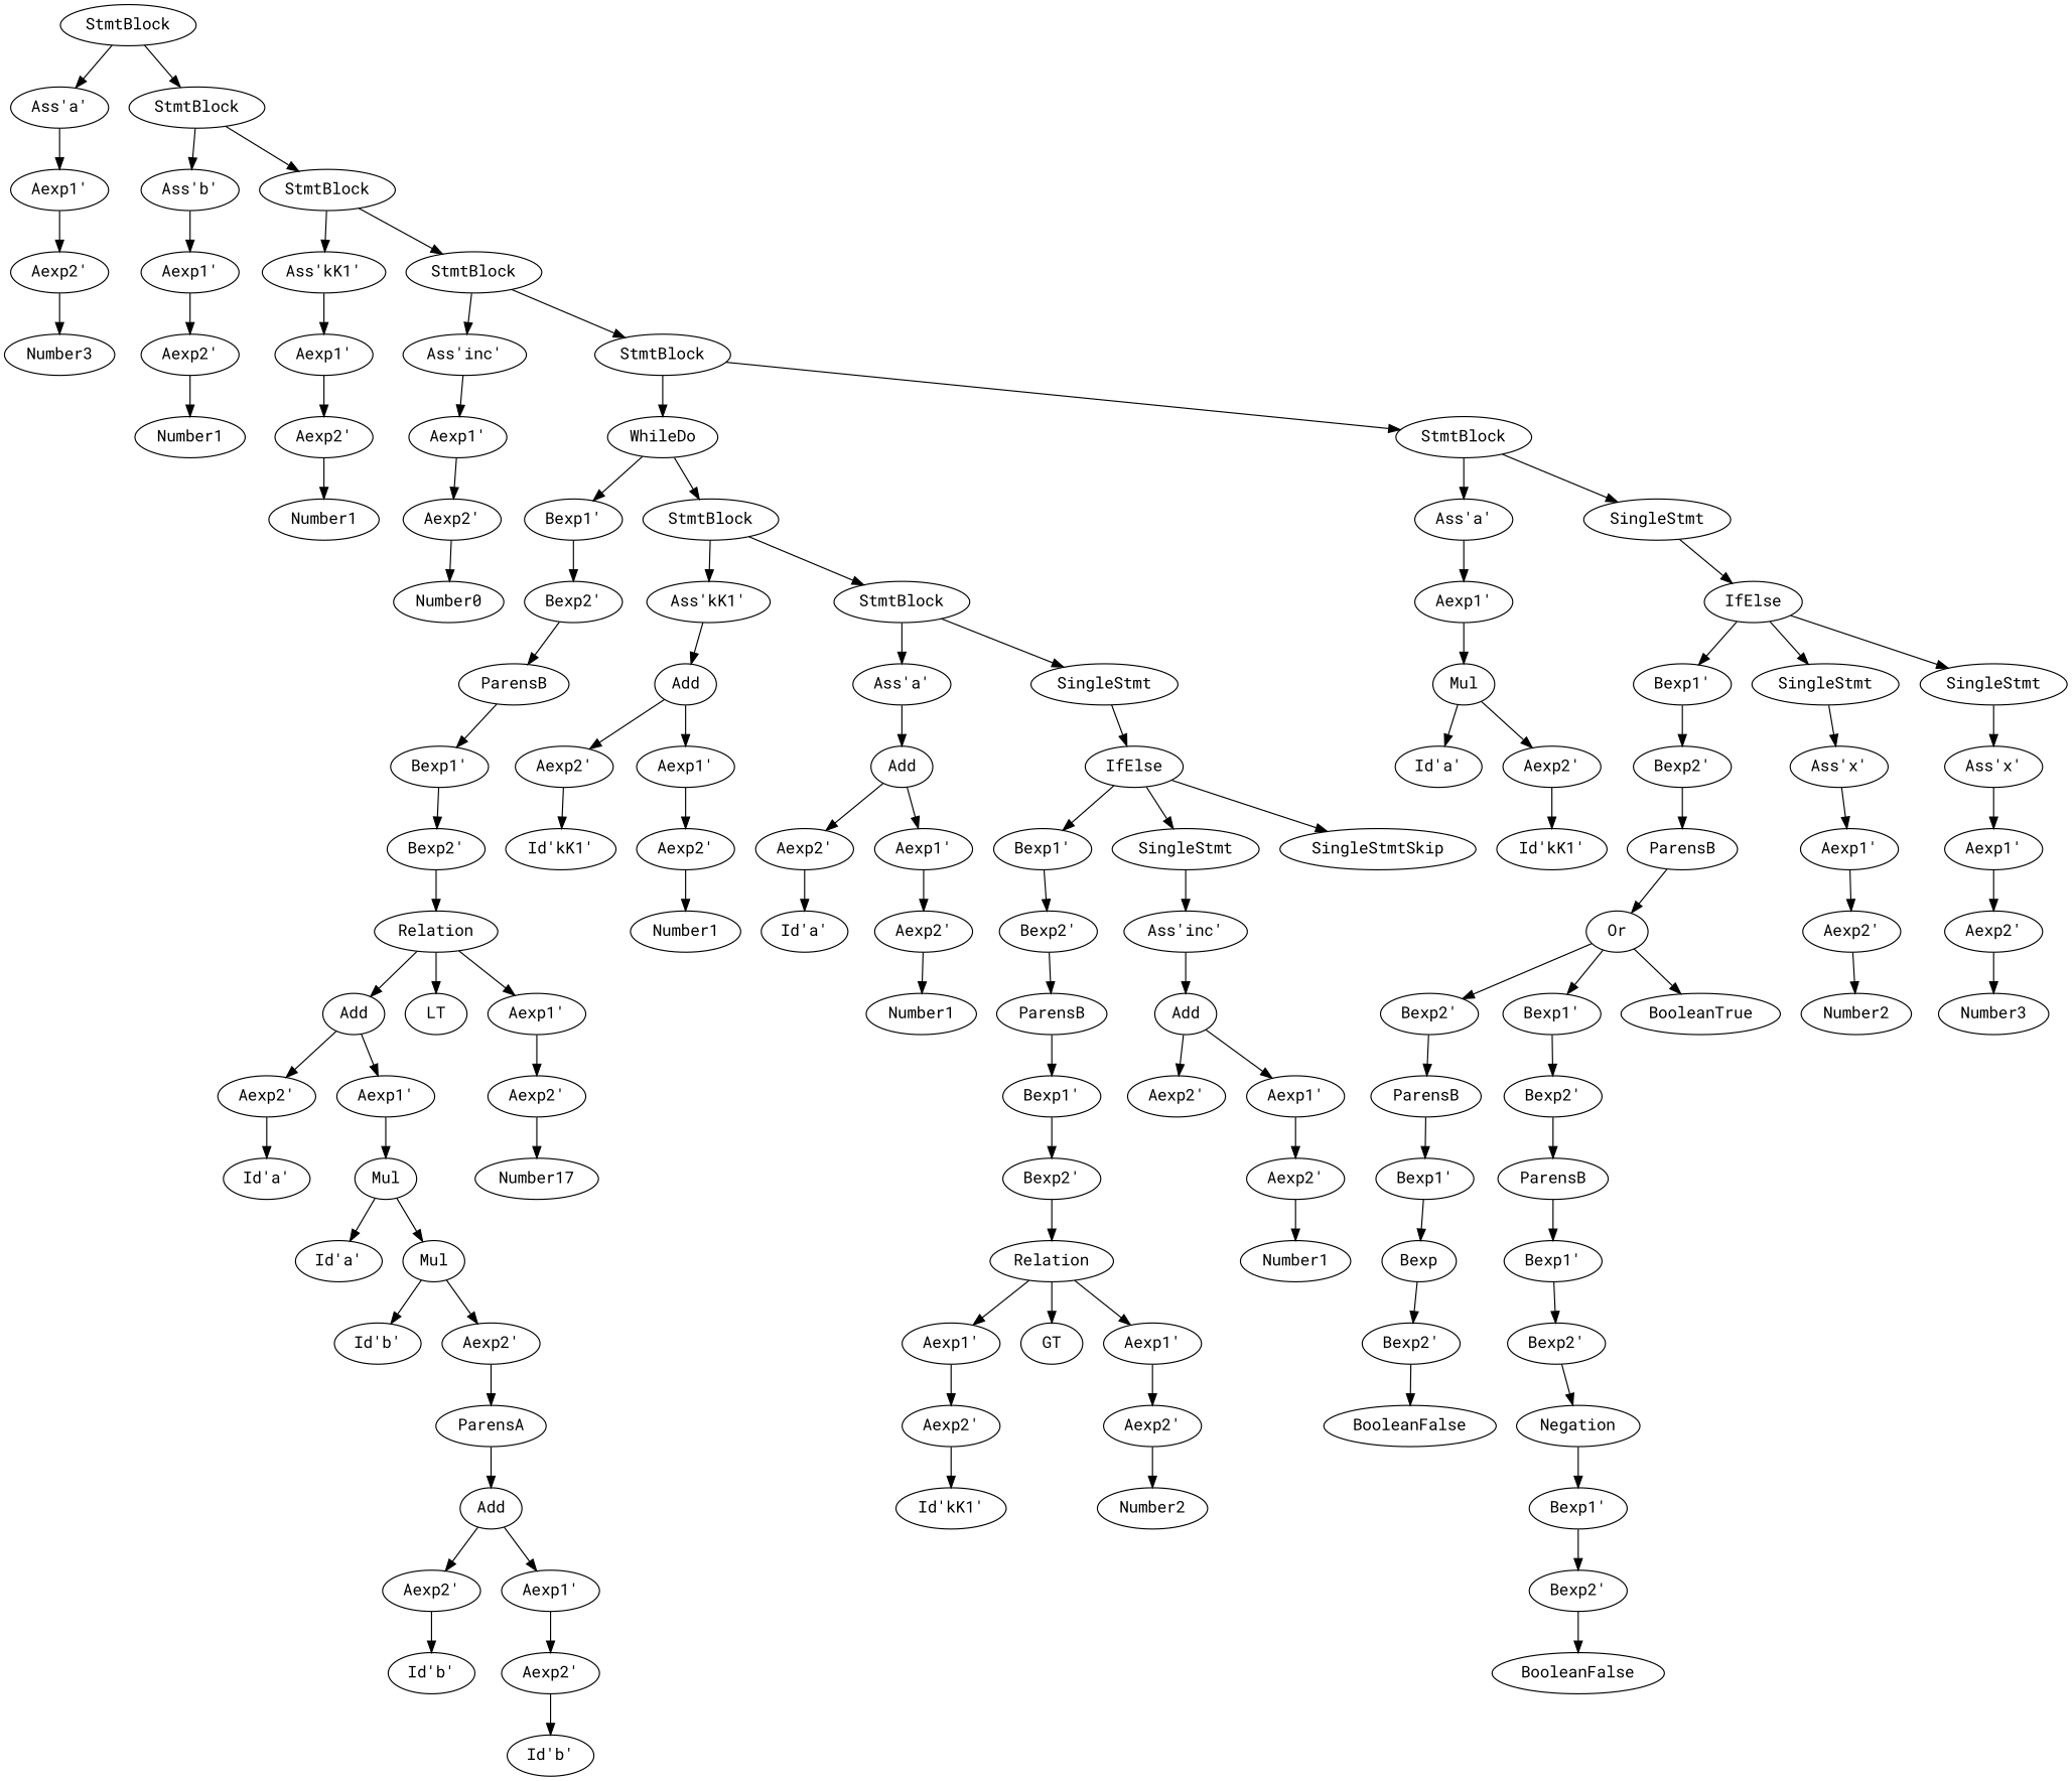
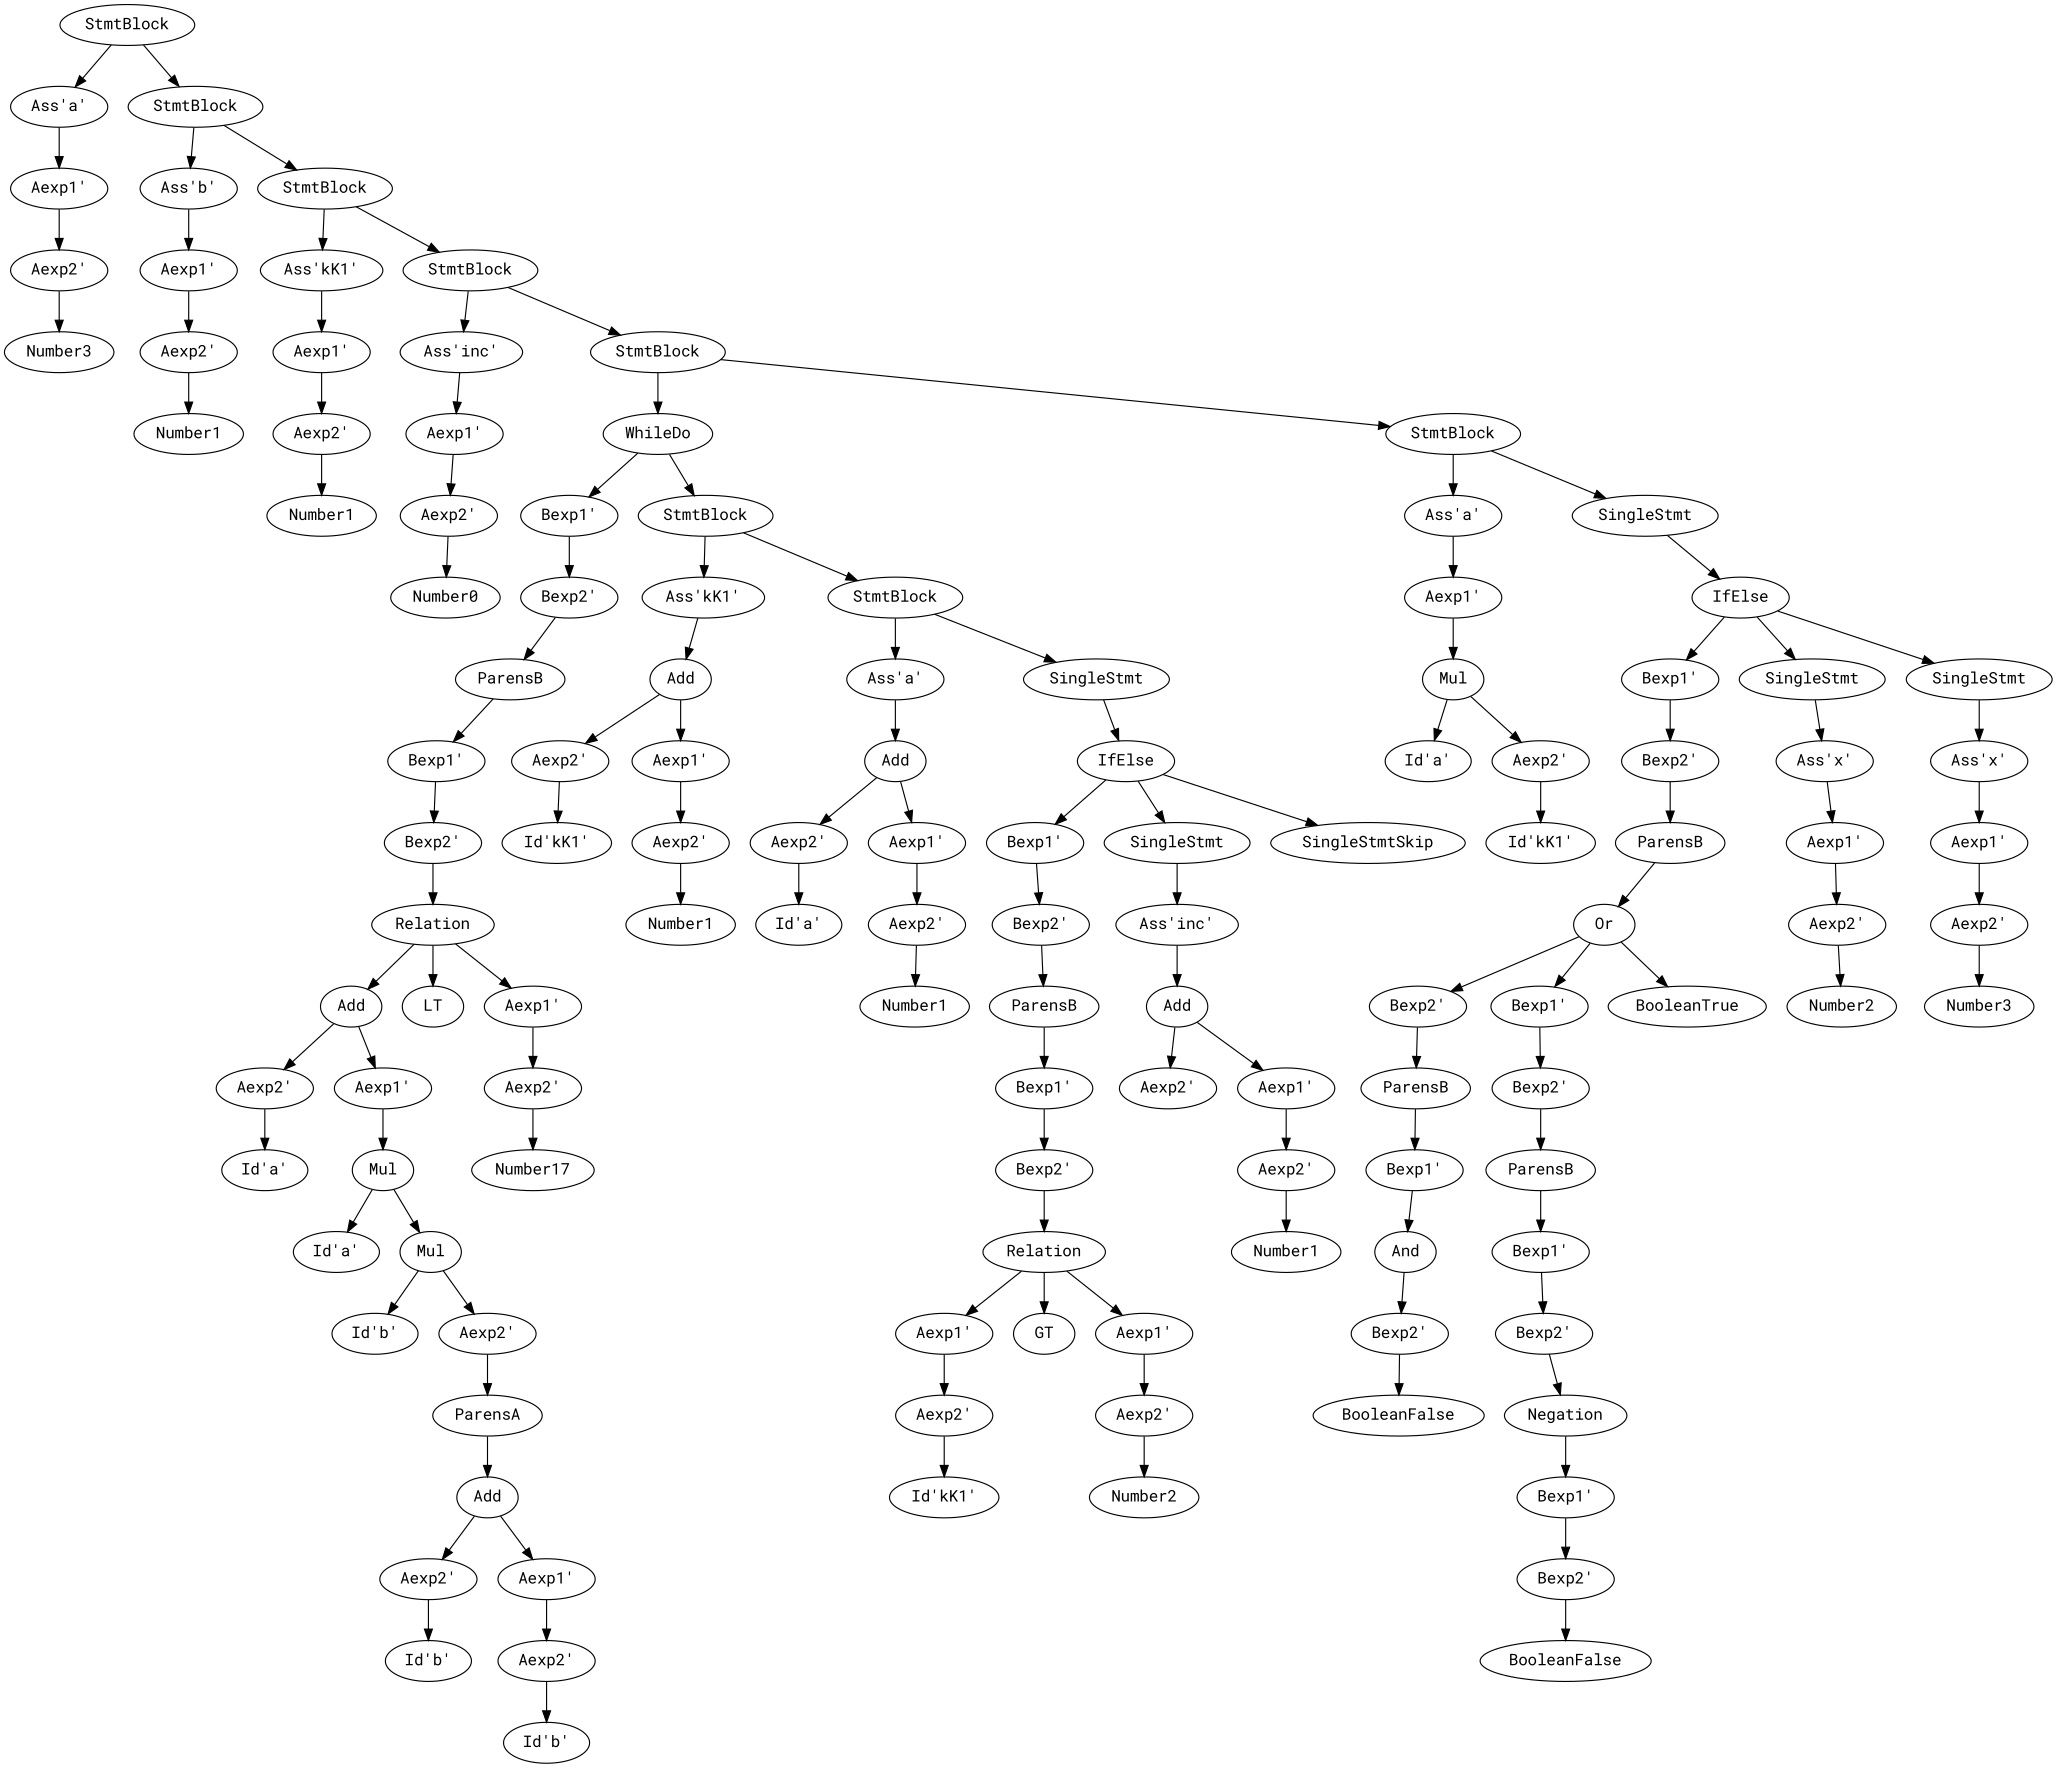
  digraph {
    fontname="Roboto Mono"
    node [fontname="Roboto Mono"]
    edge [fontname="Roboto Mono"]
    n1 [label=StmtBlock]
    n2 [label="Ass'a'"]
    n3 [label=StmtBlock]
    n4 [label="Aexp1'"]
    n5 [label="Ass'b'"]
    n6 [label=StmtBlock]
    n7 [label="Aexp2'"]
    n8 [label=Number3]
    n9 [label="Aexp1'"]
    n10 [label="Ass'kK1'"]
    n11 [label=StmtBlock]
    n12 [label="Aexp2'"]
    n13 [label=Number1]
    n14 [label="Aexp1'"]
    n15 [label="Ass'inc'"]
    n16 [label=StmtBlock]
    n17 [label="Aexp2'"]
    n18 [label=Number1]
    n19 [label="Aexp1'"]
    n20 [label=WhileDo]
    n21 [label=StmtBlock]
    n22 [label="Aexp2'"]
    n23 [label=Number0]
    n24 [label="Bexp1'"]
    n25 [label=StmtBlock]
    n26 [label="Ass'a'"]
    n27 [label=SingleStmt]
    n28 [label="Bexp2'"]
    n29 [label="Ass'kK1'"]
    n30 [label=StmtBlock]
    n31 [label=ParensB]
    n32 [label="Bexp1'"]
    n33 [label="Bexp2'"]
    n34 [label=Relation]
    n35 [label=Add]
    n36 [label=LT]
    n37 [label="Aexp1'"]
    n38 [label="Aexp2'"]
    n39 [label="Aexp1'"]
    n40 [label="Aexp2'"]
    n41 [label="Id'a'"]
    n42 [label=Mul]
    n43 [label="Id'a'"]
    n44 [label=Mul]
    n45 [label="Id'b'"]
    n46 [label="Aexp2'"]
    n47 [label=ParensA]
    n48 [label=Add]
    n49 [label="Aexp2'"]
    n50 [label="Aexp1'"]
    n51 [label="Id'b'"]
    n52 [label="Aexp2'"]
    n53 [label="Id'b'"]
    n54 [label=Number17]
    n55 [label=Add]
    n56 [label="Ass'a'"]
    n57 [label=SingleStmt]
    n58 [label="Aexp2'"]
    n59 [label="Aexp1'"]
    n60 [label="Id'kK1'"]
    n61 [label="Aexp2'"]
    n62 [label=Number1]
    n63 [label=Add]
    n64 [label=IfElse]
    n65 [label="Aexp2'"]
    n66 [label="Aexp1'"]
    n67 [label="Id'a'"]
    n68 [label="Aexp2'"]
    n69 [label=Number1]
    n70 [label="Bexp1'"]
    n71 [label=SingleStmt]
    n72 [label=SingleStmtSkip]
    n73 [label="Bexp2'"]
    n74 [label="Ass'inc'"]
    n75 [label=ParensB]
    n76 [label="Bexp1'"]
    n77 [label="Bexp2'"]
    n78 [label=Relation]
    n79 [label="Aexp1'"]
    n80 [label=GT]
    n81 [label="Aexp1'"]
    n82 [label="Aexp2'"]
    n83 [label="Aexp2'"]
    n84 [label="Id'kK1'"]
    n85 [label=Number2]
    n86 [label=Add]
    n87 [label="Aexp2'"]
    n88 [label="Aexp1'"]
    n89 [label="Aexp2'"]
    n90 [label=Number1]
    n91 [label="Aexp1'"]
    n92 [label=IfElse]
    n93 [label=Mul]
    n94 [label="Id'a'"]
    n95 [label="Aexp2'"]
    n96 [label="Id'kK1'"]
    n97 [label="Bexp1'"]
    n98 [label=SingleStmt]
    n99 [label=SingleStmt]
    n100 [label="Bexp2'"]
    n101 [label="Ass'x'"]
    n102 [label="Ass'x'"]
    n103 [label=ParensB]
    n104 [label=Or]
    n105 [label="Bexp2'"]
    n106 [label="Bexp1'"]
    n107 [label=BooleanTrue]
    n108 [label=ParensB]
    n109 [label="Bexp2'"]
    n110 [label="Bexp1'"]
-   n111 [label=Bexp]
+   n111 [label=And]
    n112 [label="Bexp2'"]
    n113 [label=BooleanFalse]
    n114 [label=ParensB]
    n115 [label="Bexp1'"]
    n116 [label="Bexp2'"]
    n117 [label=Negation]
    n118 [label="Bexp1'"]
    n119 [label="Bexp2'"]
    n120 [label=BooleanFalse]
    n121 [label="Aexp1'"]
    n122 [label="Aexp2'"]
    n123 [label=Number2]
    n124 [label="Aexp1'"]
    n125 [label="Aexp2'"]
    n126 [label=Number3]
    n1 -> n2
    n1 -> n3
    n2 -> n4
    n3 -> n5
    n3 -> n6
    n4 -> n7
    n5 -> n9
    n6 -> n10
    n6 -> n11
    n7 -> n8
    n9 -> n12
    n10 -> n14
    n11 -> n15
    n11 -> n16
    n12 -> n13
    n14 -> n17
    n15 -> n19
    n16 -> n20
    n16 -> n21
    n17 -> n18
    n19 -> n22
    n20 -> n24
    n20 -> n25
    n21 -> n26
    n21 -> n27
    n22 -> n23
    n24 -> n28
    n25 -> n29
    n25 -> n30
    n26 -> n91
    n27 -> n92
    n28 -> n31
    n29 -> n55
    n30 -> n56
    n30 -> n57
    n31 -> n32
    n32 -> n33
    n33 -> n34
    n34 -> n35
    n34 -> n36
    n34 -> n37
    n35 -> n38
    n35 -> n39
    n37 -> n40
    n38 -> n41
    n39 -> n42
    n40 -> n54
    n42 -> n43
    n42 -> n44
    n44 -> n45
    n44 -> n46
    n46 -> n47
    n47 -> n48
    n48 -> n49
    n48 -> n50
    n49 -> n51
    n50 -> n52
    n52 -> n53
    n55 -> n58
    n55 -> n59
    n56 -> n63
    n57 -> n64
    n58 -> n60
    n59 -> n61
    n61 -> n62
    n63 -> n65
    n63 -> n66
    n64 -> n70
    n64 -> n71
    n64 -> n72
    n65 -> n67
    n66 -> n68
    n68 -> n69
    n70 -> n73
    n71 -> n74
    n73 -> n75
    n74 -> n86
    n75 -> n76
    n76 -> n77
    n77 -> n78
    n78 -> n79
    n78 -> n80
    n78 -> n81
    n79 -> n82
    n81 -> n83
    n82 -> n84
    n83 -> n85
    n86 -> n87
    n86 -> n88
    n88 -> n89
    n89 -> n90
    n91 -> n93
    n92 -> n97
    n92 -> n98
    n92 -> n99
    n93 -> n94
    n93 -> n95
    n95 -> n96
    n97 -> n100
    n98 -> n101
    n99 -> n102
    n100 -> n103
    n101 -> n121
    n102 -> n124
    n103 -> n104
    n104 -> n105
    n104 -> n106
    n104 -> n107
    n105 -> n108
    n106 -> n109
    n108 -> n110
    n109 -> n114
    n110 -> n111
    n111 -> n112
    n112 -> n113
    n114 -> n115
    n115 -> n116
    n116 -> n117
    n117 -> n118
    n118 -> n119
    n119 -> n120
    n121 -> n122
    n122 -> n123
    n124 -> n125
    n125 -> n126
  }
